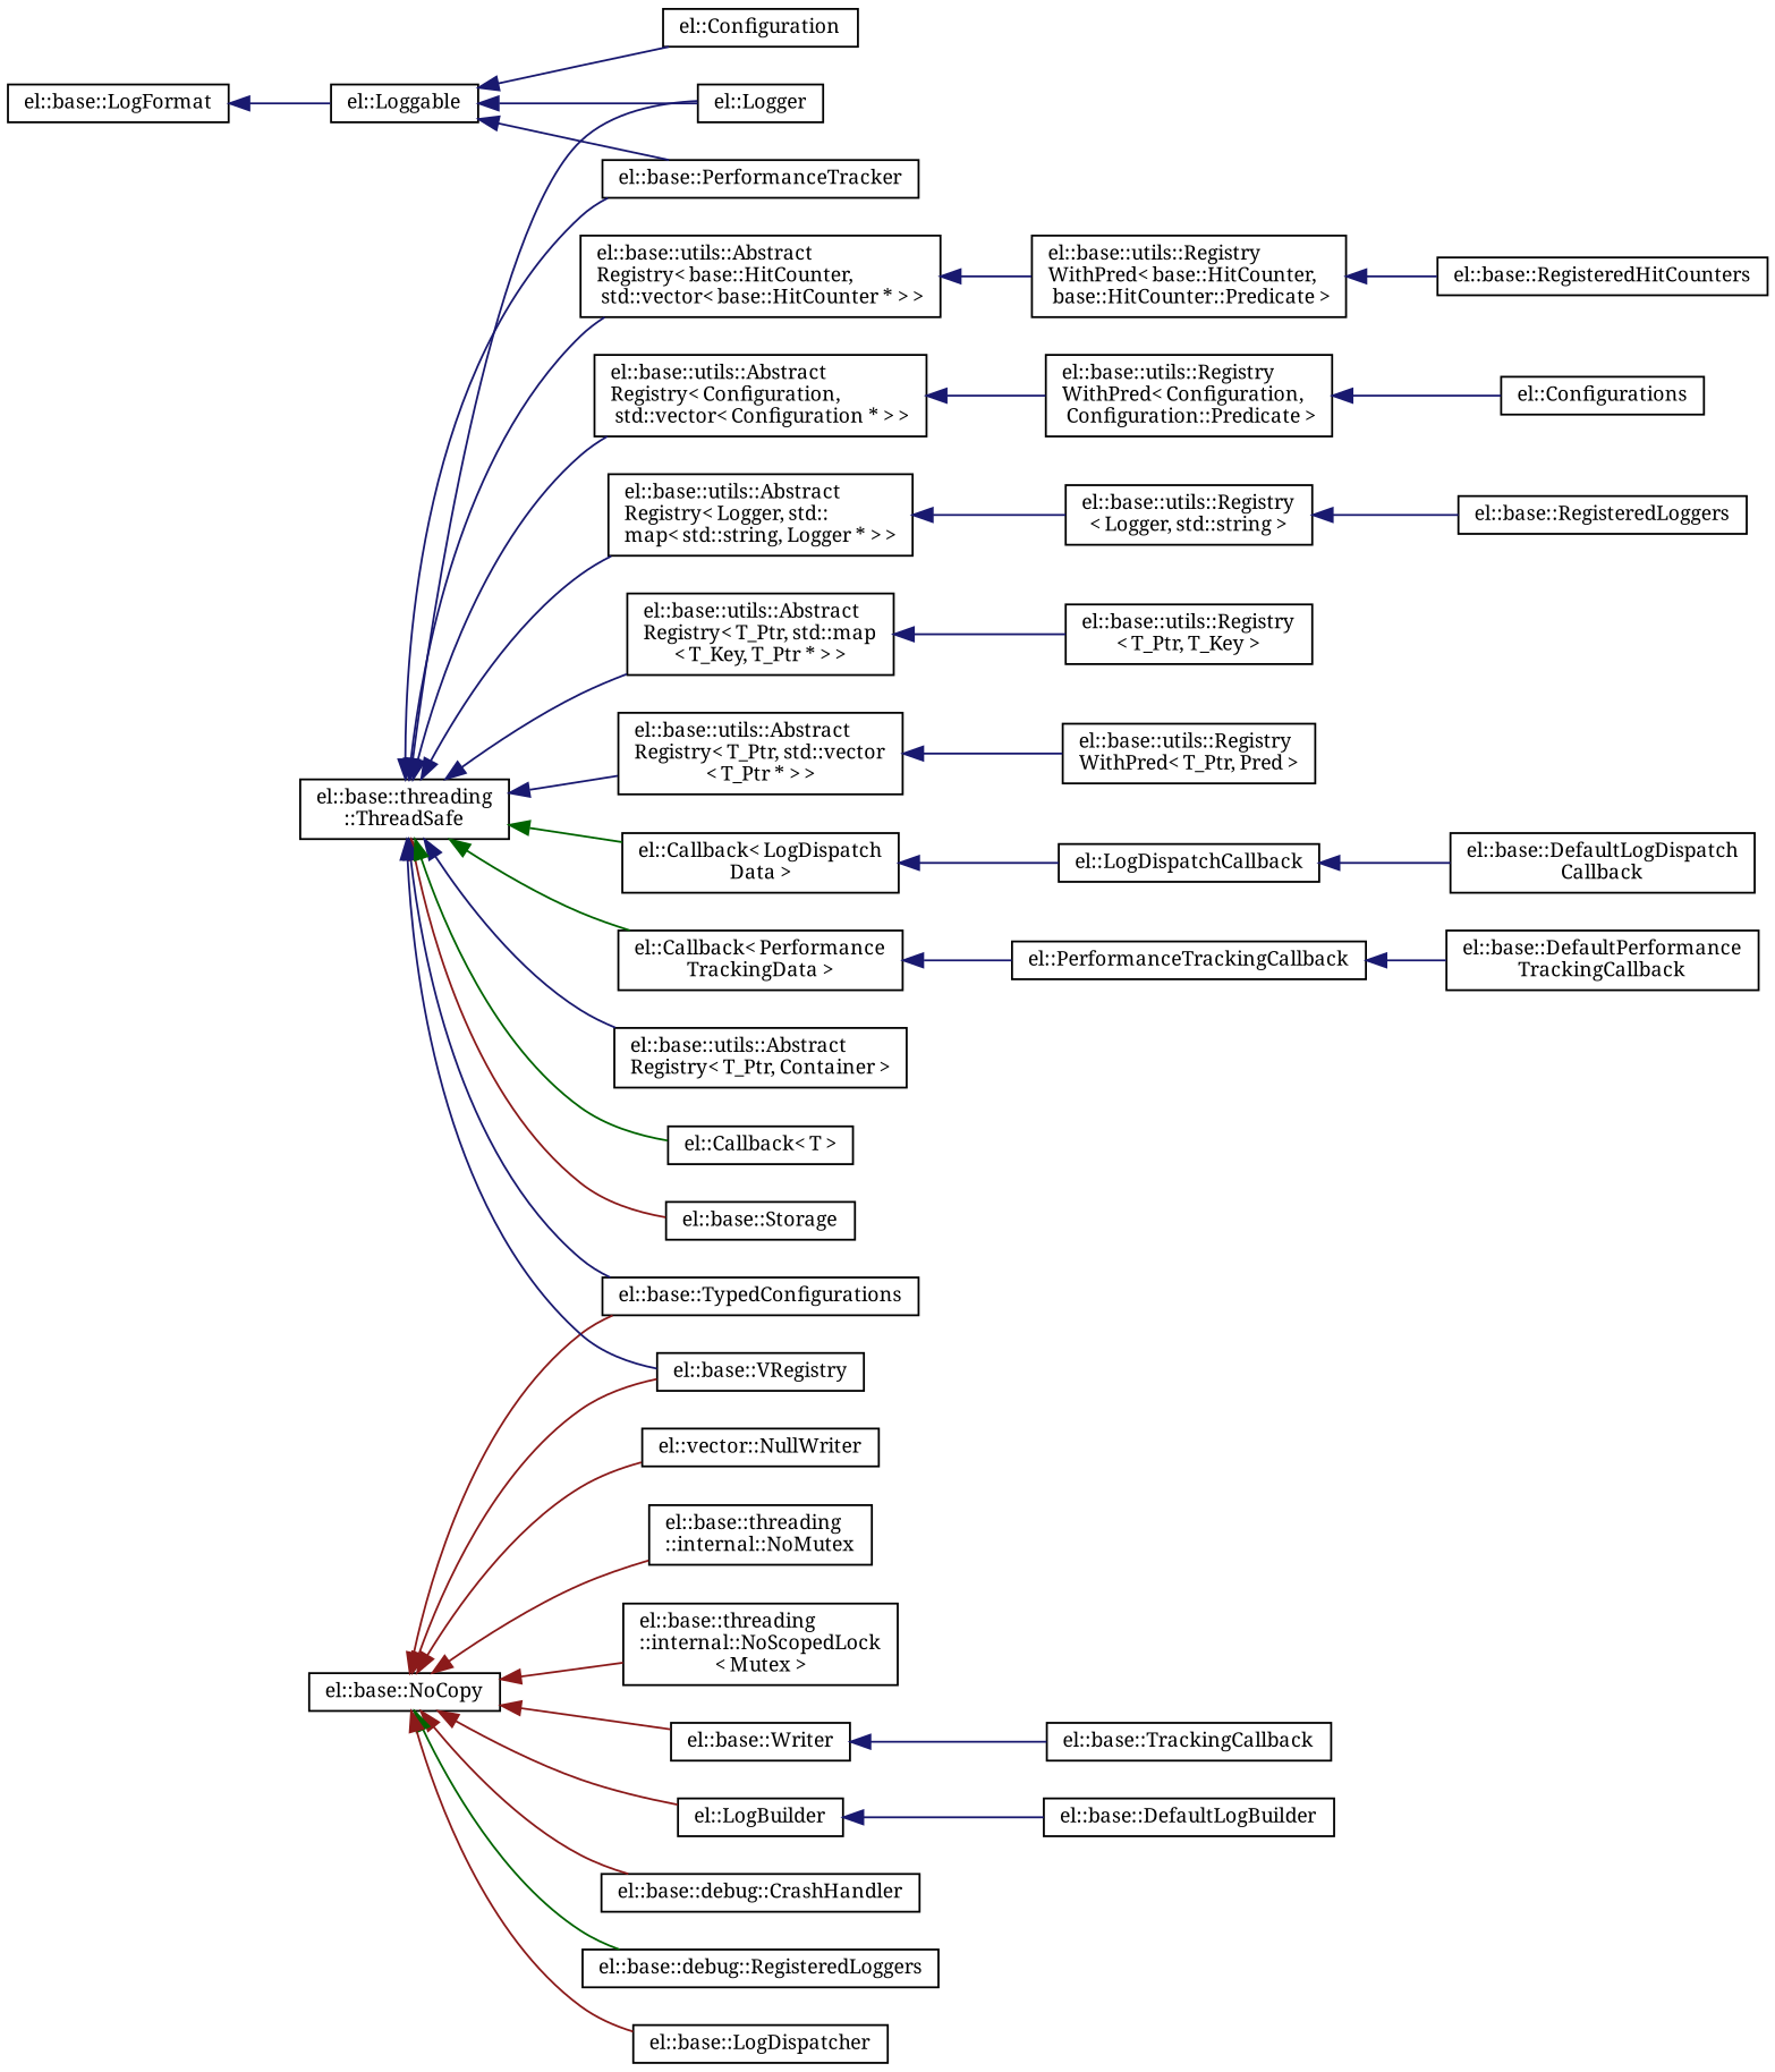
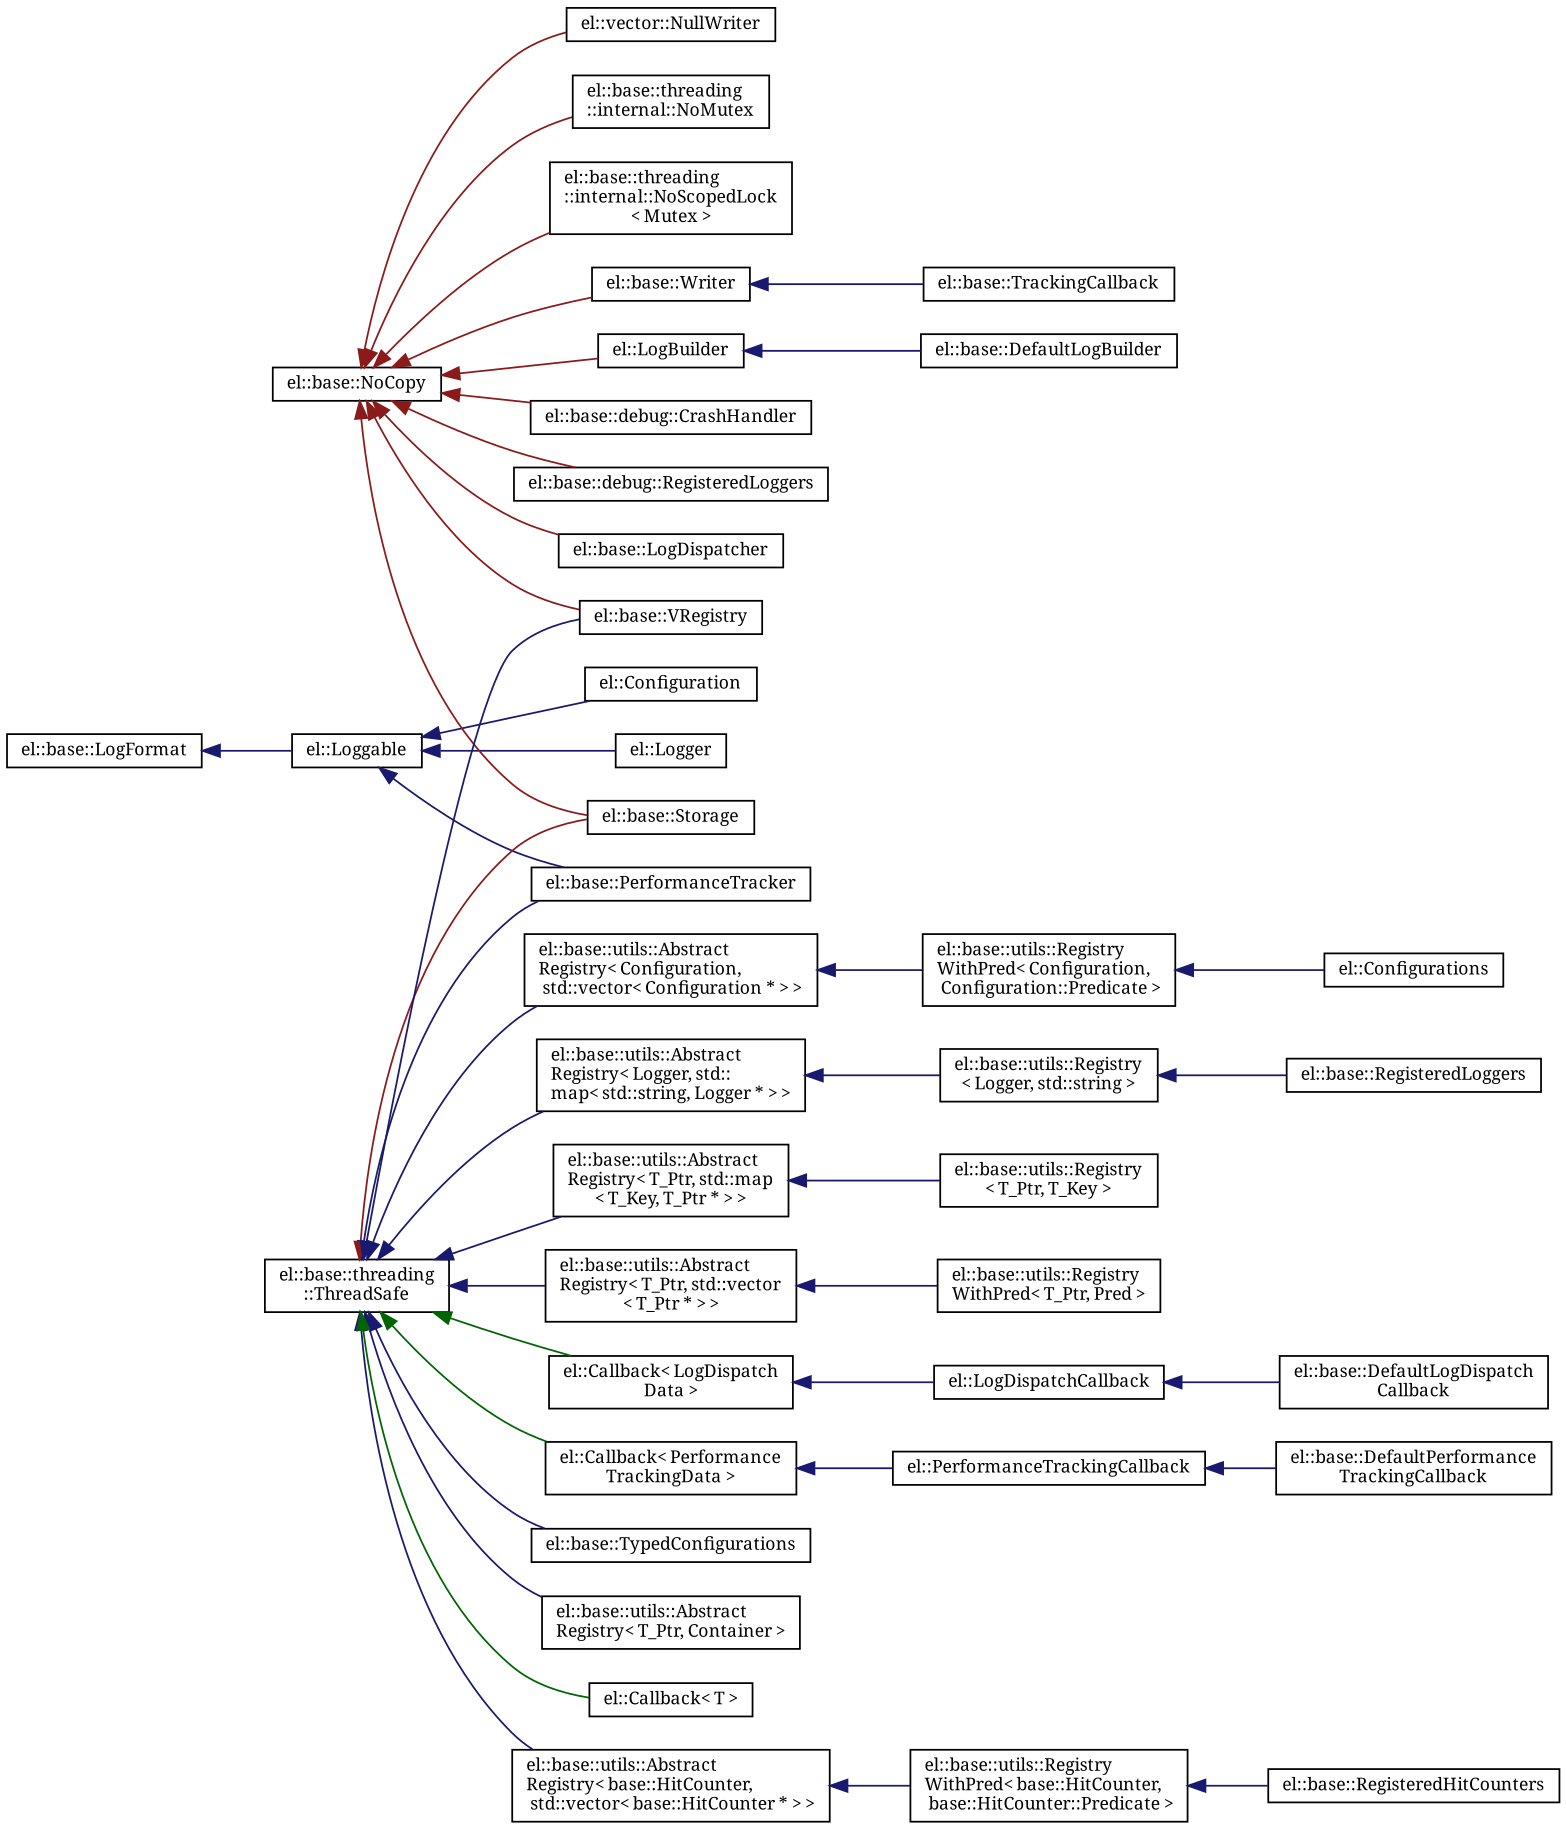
  digraph {
    fontname="Noto Serif"
    rankdir=LR
    node [color=black fillcolor=white fontname="Noto Serif" fontsize=10 shape=record style=filled]
    edge [color=midnightblue dir=back fontname="Noto Serif" fontsize=10 labelfontname=Helvetica labelfontsize=10 style=solid]
    n1 [height=0.2 label="el::Loggable" width=0.4]
    n2 [height=0.2 label="el::base::PerformanceTracker" width=0.4]
    n3 [height=0.2 label="el::Configuration" width=0.4]
    n4 [height=0.2 label="el::Logger" width=0.4]
    n5 [height=0.2 label="el::base::LogFormat" width=0.4]
    n6 [height=0.2 label="el::base::NoCopy" width=0.4]
    n7 [height=0.2 label="el::base::debug::CrashHandler" width=0.4]
    n8 [height=0.2 label="el::base::debug::RegisteredLoggers" width=0.4]
    n9 [height=0.2 label="el::base::LogDispatcher" width=0.4]
    n10 [height=0.2 label="el::vector::NullWriter" width=0.4]
    n11 [height=0.2 label="el::base::Storage" width=0.4]
    n12 [height=0.2 label="el::base::threading\l::internal::NoMutex" width=0.4]
    n13 [height=0.2 label="el::base::threading\l::internal::NoScopedLock\l\< Mutex \>" width=0.4]
    n14 [height=0.2 label="el::base::VRegistry" width=0.4]
    n15 [height=0.2 label="el::base::Writer" width=0.4]
    n16 [height=0.2 label="el::LogBuilder" width=0.4]
    n17 [height=0.2 label="el::base::TrackingCallback" width=0.4]
    n18 [height=0.2 label="el::base::DefaultLogBuilder" width=0.4]
    n19 [height=0.2 label="el::base::threading\l::ThreadSafe" width=0.4]
    n20 [height=0.2 label="el::base::utils::Abstract\lRegistry\< base::HitCounter,\l std::vector\< base::HitCounter * \> \>" width=0.4]
    n21 [height=0.2 label="el::base::utils::Abstract\lRegistry\< Configuration,\l std::vector\< Configuration * \> \>" width=0.4]
    n22 [height=0.2 label="el::base::utils::Abstract\lRegistry\< Logger, std::\lmap\< std::string, Logger * \> \>" width=0.4]
    n23 [height=0.2 label="el::base::utils::Abstract\lRegistry\< T_Ptr, std::map\l\< T_Key, T_Ptr * \> \>" width=0.4]
    n24 [height=0.2 label="el::base::utils::Abstract\lRegistry\< T_Ptr, std::vector\l\< T_Ptr * \> \>" width=0.4]
    n25 [height=0.2 label="el::Callback\< LogDispatch\lData \>" width=0.4]
    n26 [height=0.2 label="el::Callback\< Performance\lTrackingData \>" width=0.4]
    n27 [height=0.2 label="el::base::TypedConfigurations" width=0.4]
    n28 [height=0.2 label="el::base::utils::Abstract\lRegistry\< T_Ptr, Container \>" width=0.4]
    n29 [height=0.2 label="el::Callback\< T \>" width=0.4]
    n30 [height=0.2 label="el::base::utils::Registry\lWithPred\< base::HitCounter,\l base::HitCounter::Predicate \>" width=0.4]
    n31 [height=0.2 label="el::base::utils::Registry\lWithPred\< Configuration,\l Configuration::Predicate \>" width=0.4]
    n32 [height=0.2 label="el::base::utils::Registry\l\< Logger, std::string \>" width=0.4]
    n33 [height=0.2 label="el::base::utils::Registry\l\< T_Ptr, T_Key \>" width=0.4]
    n34 [height=0.2 label="el::base::utils::Registry\lWithPred\< T_Ptr, Pred \>" width=0.4]
    n35 [height=0.2 label="el::LogDispatchCallback" width=0.4]
    n36 [height=0.2 label="el::PerformanceTrackingCallback" width=0.4]
    n37 [height=0.2 label="el::base::RegisteredHitCounters" width=0.4]
    n38 [height=0.2 label="el::Configurations" width=0.4]
    n39 [height=0.2 label="el::base::RegisteredLoggers" width=0.4]
    n40 [height=0.2 label="el::base::DefaultLogDispatch\lCallback" width=0.4]
    n41 [height=0.2 label="el::base::DefaultPerformance\lTrackingCallback" width=0.4]
    n1 -> n2
    n1 -> n3
    n1 -> n4
    n5 -> n1
    n6 -> n7 [color=firebrick4]
-   n6 -> n8 [color=darkgreen]
+   n6 -> n8 [color=firebrick4]
    n6 -> n9 [color=firebrick4]
    n6 -> n10 [color=firebrick4]
-   n6 -> n27 [color=firebrick4]
+   n6 -> n11 [color=firebrick4]
    n6 -> n12 [color=firebrick4]
    n6 -> n13 [color=firebrick4]
    n6 -> n14 [color=firebrick4]
    n6 -> n15 [color=firebrick4]
    n6 -> n16 [color=firebrick4]
    n15 -> n17
    n16 -> n18
    n19 -> n2
-   n19 -> n4
    n19 -> n11 [color=firebrick4]
    n19 -> n14
    n19 -> n20
    n19 -> n21
    n19 -> n22
    n19 -> n23
    n19 -> n24
    n19 -> n25 [color=darkgreen]
    n19 -> n26 [color=darkgreen]
    n19 -> n27
    n19 -> n28
    n19 -> n29 [color=darkgreen]
    n20 -> n30
    n21 -> n31
    n22 -> n32
    n23 -> n33
    n24 -> n34
    n25 -> n35
    n26 -> n36
    n30 -> n37
    n31 -> n38
    n32 -> n39
    n35 -> n40
    n36 -> n41
  }
